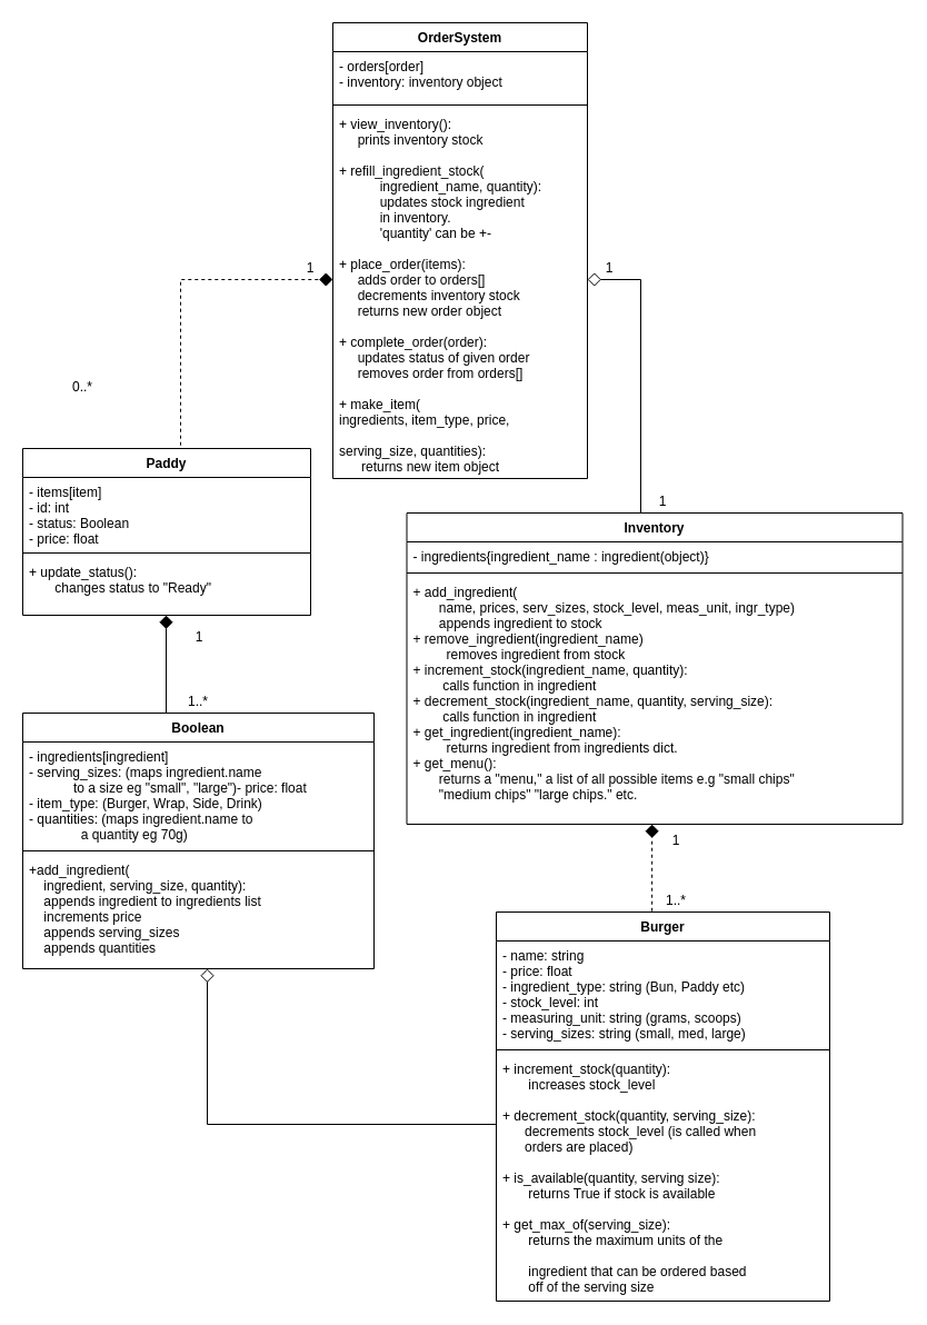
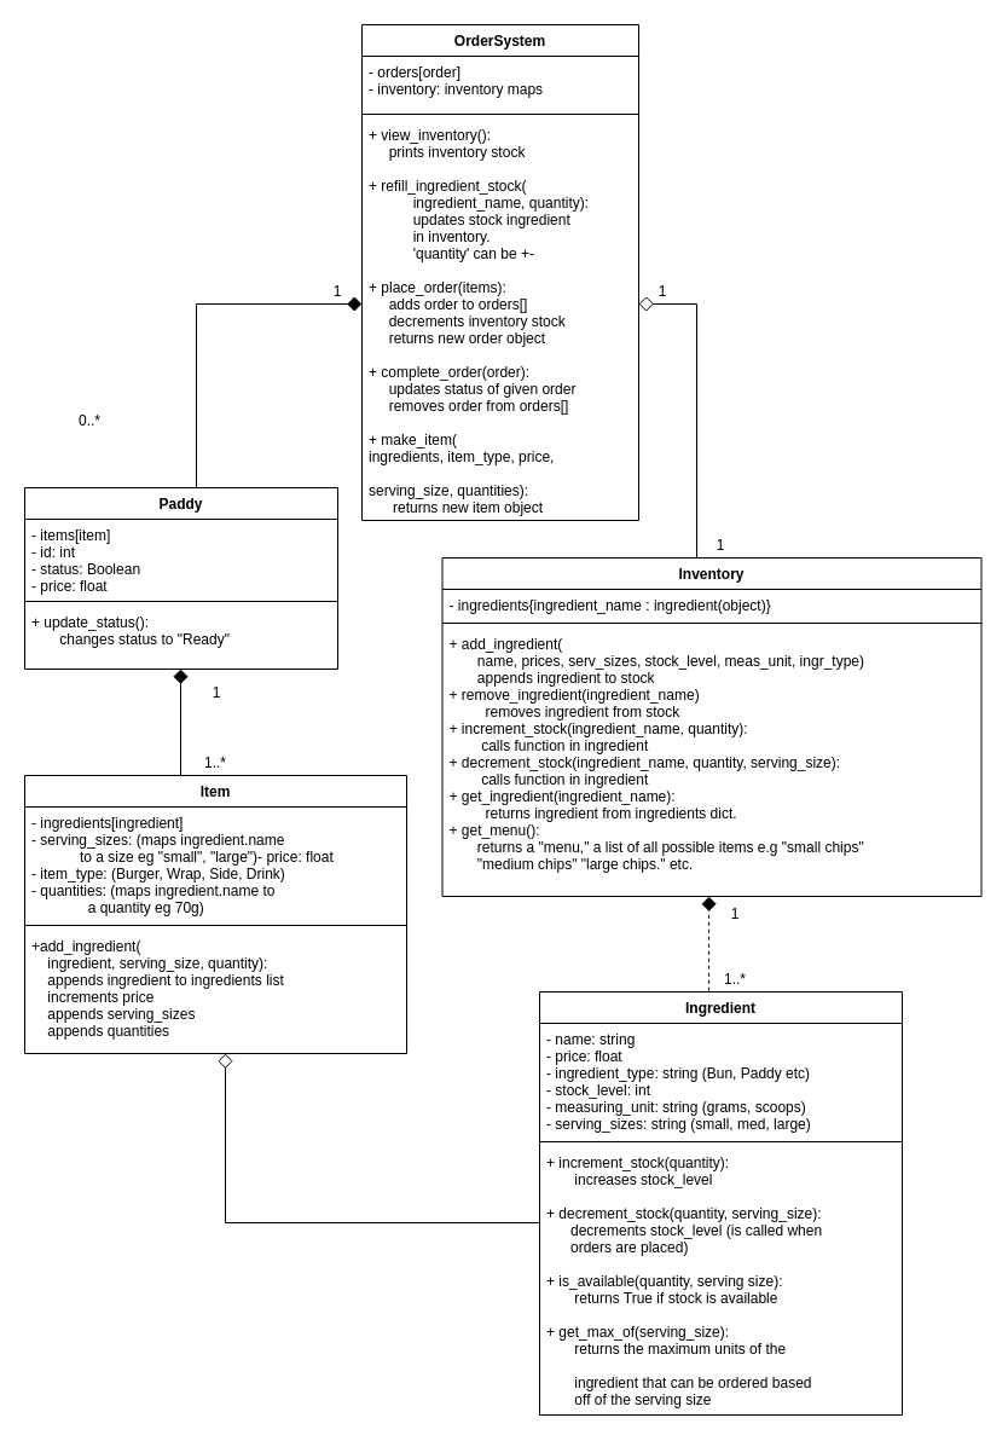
  <mxCell id="0" />
  <mxCell id="1" parent="0" />
- <mxCell id="2" style="edgeStyle=orthogonalEdgeStyle;rounded=0;orthogonalLoop=1;jettySize=auto;html=1;endArrow=diamond;endFill=1;endSize=10;exitX=0.471;exitY=0.008;exitDx=0;exitDy=0;exitPerimeter=0;dashed=1;" parent="1" source="19" target="3" edge="1"><mxGeometry relative="1" as="geometry"><Array as="points"><mxPoint x="162" y="251" /></Array></mxGeometry></mxCell>
+ <mxCell id="2" style="edgeStyle=orthogonalEdgeStyle;rounded=0;orthogonalLoop=1;jettySize=auto;html=1;endArrow=diamond;endFill=1;endSize=10;exitX=0.471;exitY=0.008;exitDx=0;exitDy=0;exitPerimeter=0;" parent="1" source="19" target="3" edge="1"><mxGeometry relative="1" as="geometry"><Array as="points"><mxPoint x="162" y="251" /></Array></mxGeometry></mxCell>
  <mxCell id="3" value="OrderSystem" style="swimlane;fontStyle=1;align=center;verticalAlign=top;childLayout=stackLayout;horizontal=1;startSize=26;horizontalStack=0;resizeParent=1;resizeParentMax=0;resizeLast=0;collapsible=1;marginBottom=0;" parent="1" vertex="1"><mxGeometry x="299" y="20" width="229" height="410" as="geometry" /></mxCell>
- <mxCell id="4" value="- orders[order]&#10;- inventory: inventory object&#10;&#10;&#10;" style="text;strokeColor=none;fillColor=none;align=left;verticalAlign=top;spacingLeft=4;spacingRight=4;overflow=hidden;rotatable=0;points=[[0,0.5],[1,0.5]];portConstraint=eastwest;" parent="3" vertex="1"><mxGeometry y="26" width="229" height="44" as="geometry" /></mxCell>
+ <mxCell id="4" value="- orders[order]&#10;- inventory: inventory maps&#10;&#10;&#10;" style="text;strokeColor=none;fillColor=none;align=left;verticalAlign=top;spacingLeft=4;spacingRight=4;overflow=hidden;rotatable=0;points=[[0,0.5],[1,0.5]];portConstraint=eastwest;" parent="3" vertex="1"><mxGeometry y="26" width="229" height="44" as="geometry" /></mxCell>
  <mxCell id="5" value="" style="line;strokeWidth=1;fillColor=none;align=left;verticalAlign=middle;spacingTop=-1;spacingLeft=3;spacingRight=3;rotatable=0;labelPosition=right;points=[];portConstraint=eastwest;" parent="3" vertex="1"><mxGeometry y="70" width="229" height="8" as="geometry" /></mxCell>
  <mxCell id="6" value="+ view_inventory():&#10;     prints inventory stock&#10;&#10;+ refill_ingredient_stock(&#10;           ingredient_name, quantity):&#10;           updates stock ingredient &#10;           in inventory.           &#10;           'quantity' can be +-&#10; &#10;+ place_order(items):&#10;     adds order to orders[]&#10;     decrements inventory stock&#10;     returns new order object&#10;&#10;+ complete_order(order):&#10;     updates status of given order&#10;     removes order from orders[]&#10;&#10;+ make_item(&#10;ingredients, item_type, price, &#10;&#10;serving_size, quantities):&#10;      returns new item object&#10;&#10;&#10;&#10;&#10;&#10;&#10;" style="text;strokeColor=none;fillColor=none;align=left;verticalAlign=top;spacingLeft=4;spacingRight=4;overflow=hidden;rotatable=0;points=[[0,0.5],[1,0.5]];portConstraint=eastwest;" parent="3" vertex="1"><mxGeometry y="78" width="229" height="332" as="geometry" /></mxCell>
  <mxCell id="7" style="edgeStyle=orthogonalEdgeStyle;rounded=0;orthogonalLoop=1;jettySize=auto;html=1;endArrow=diamond;endFill=1;endSize=10;exitX=0.5;exitY=0;exitDx=0;exitDy=0;" parent="1" source="9" target="22" edge="1"><mxGeometry relative="1" as="geometry"><Array as="points"><mxPoint x="149" y="641" /></Array></mxGeometry></mxCell>
  <mxCell id="8" style="edgeStyle=orthogonalEdgeStyle;rounded=0;orthogonalLoop=1;jettySize=auto;html=1;entryX=0;entryY=0.5;entryDx=0;entryDy=0;endArrow=none;endFill=0;endSize=10;startArrow=diamond;startFill=0;startSize=10;" parent="1" source="9" target="32" edge="1"><mxGeometry relative="1" as="geometry"><Array as="points"><mxPoint x="186" y="1011" /><mxPoint x="446" y="1011" /></Array><mxPoint x="466" y="913.714" as="targetPoint" /></mxGeometry></mxCell>
- <mxCell id="9" value="Boolean" style="swimlane;fontStyle=1;align=center;verticalAlign=top;childLayout=stackLayout;horizontal=1;startSize=26;horizontalStack=0;resizeParent=1;resizeParentMax=0;resizeLast=0;collapsible=1;marginBottom=0;" parent="1" vertex="1"><mxGeometry x="20" y="641" width="316" height="230" as="geometry" /></mxCell>
+ <mxCell id="9" value="Item" style="swimlane;fontStyle=1;align=center;verticalAlign=top;childLayout=stackLayout;horizontal=1;startSize=26;horizontalStack=0;resizeParent=1;resizeParentMax=0;resizeLast=0;collapsible=1;marginBottom=0;" parent="1" vertex="1"><mxGeometry x="20" y="641" width="316" height="230" as="geometry" /></mxCell>
  <mxCell id="10" value="- ingredients[ingredient]&#10;- serving_sizes: (maps ingredient.name&#10;            to a size eg &quot;small&quot;, &quot;large&quot;)- price: float&#10;- item_type: (Burger, Wrap, Side, Drink)&#10;- quantities: (maps ingredient.name to&#10;              a quantity eg 70g)&#10;" style="text;strokeColor=none;fillColor=none;align=left;verticalAlign=top;spacingLeft=4;spacingRight=4;overflow=hidden;rotatable=0;points=[[0,0.5],[1,0.5]];portConstraint=eastwest;" parent="9" vertex="1"><mxGeometry y="26" width="316" height="94" as="geometry" /></mxCell>
  <mxCell id="11" value="" style="line;strokeWidth=1;fillColor=none;align=left;verticalAlign=middle;spacingTop=-1;spacingLeft=3;spacingRight=3;rotatable=0;labelPosition=right;points=[];portConstraint=eastwest;" parent="9" vertex="1"><mxGeometry y="120" width="316" height="8" as="geometry" /></mxCell>
  <mxCell id="12" value="+add_ingredient(&#10;    ingredient, serving_size, quantity):&#10;    appends ingredient to ingredients list&#10;    increments price&#10;    appends serving_sizes&#10;    appends quantities&#10;&#10;&#10;&#10;" style="text;strokeColor=none;fillColor=none;align=left;verticalAlign=top;spacingLeft=4;spacingRight=4;overflow=hidden;rotatable=0;points=[[0,0.5],[1,0.5]];portConstraint=eastwest;" parent="9" vertex="1"><mxGeometry y="128" width="316" height="102" as="geometry" /></mxCell>
  <mxCell id="13" style="edgeStyle=orthogonalEdgeStyle;rounded=0;orthogonalLoop=1;jettySize=auto;html=1;endArrow=diamond;endFill=0;endSize=10;" parent="1" source="15" target="6" edge="1"><mxGeometry relative="1" as="geometry"><Array as="points"><mxPoint x="576" y="251" /></Array></mxGeometry></mxCell>
  <mxCell id="14" style="edgeStyle=orthogonalEdgeStyle;rounded=0;orthogonalLoop=1;jettySize=auto;html=1;endArrow=diamond;endFill=1;exitX=0.467;exitY=0.015;exitDx=0;exitDy=0;endSize=10;exitPerimeter=0;dashed=1;" parent="1" source="31" target="15" edge="1"><mxGeometry relative="1" as="geometry"><Array as="points"><mxPoint x="586" y="721" /><mxPoint x="586" y="721" /></Array><mxPoint x="606" y="840.857" as="sourcePoint" /></mxGeometry></mxCell>
  <mxCell id="15" value="Inventory" style="swimlane;fontStyle=1;align=center;verticalAlign=top;childLayout=stackLayout;horizontal=1;startSize=26;horizontalStack=0;resizeParent=1;resizeParentMax=0;resizeLast=0;collapsible=1;marginBottom=0;" parent="1" vertex="1"><mxGeometry x="365.5" y="461" width="446" height="280" as="geometry" /></mxCell>
  <mxCell id="16" value="- ingredients{ingredient_name : ingredient(object)}&#10;&#10;" style="text;strokeColor=none;fillColor=none;align=left;verticalAlign=top;spacingLeft=4;spacingRight=4;overflow=hidden;rotatable=0;points=[[0,0.5],[1,0.5]];portConstraint=eastwest;" parent="15" vertex="1"><mxGeometry y="26" width="446" height="24" as="geometry" /></mxCell>
  <mxCell id="17" value="" style="line;strokeWidth=1;fillColor=none;align=left;verticalAlign=middle;spacingTop=-1;spacingLeft=3;spacingRight=3;rotatable=0;labelPosition=right;points=[];portConstraint=eastwest;" parent="15" vertex="1"><mxGeometry y="50" width="446" height="8" as="geometry" /></mxCell>
  <mxCell id="18" value="+ add_ingredient(&#10;       name, prices, serv_sizes, stock_level, meas_unit, ingr_type)          &#10;       appends ingredient to stock&#10;+ remove_ingredient(ingredient_name)&#10;         removes ingredient from stock&#10;+ increment_stock(ingredient_name, quantity):&#10;        calls function in ingredient&#10;+ decrement_stock(ingredient_name, quantity, serving_size):&#10;        calls function in ingredient&#10;+ get_ingredient(ingredient_name):&#10;         returns ingredient from ingredients dict.&#10;+ get_menu():&#10;       returns a &quot;menu,&quot; a list of all possible items e.g &quot;small chips&quot;&#10;       &quot;medium chips&quot; &quot;large chips.&quot; etc.        &#10;&#10;&#10;&#10;&#10;" style="text;strokeColor=none;fillColor=none;align=left;verticalAlign=top;spacingLeft=4;spacingRight=4;overflow=hidden;rotatable=0;points=[[0,0.5],[1,0.5]];portConstraint=eastwest;" parent="15" vertex="1"><mxGeometry y="58" width="446" height="222" as="geometry" /></mxCell>
  <mxCell id="19" value="Paddy" style="swimlane;fontStyle=1;align=center;verticalAlign=top;childLayout=stackLayout;horizontal=1;startSize=26;horizontalStack=0;resizeParent=1;resizeParentMax=0;resizeLast=0;collapsible=1;marginBottom=0;" parent="1" vertex="1"><mxGeometry x="20" y="403" width="259" height="150" as="geometry" /></mxCell>
  <mxCell id="20" value="- items[item]&#10;- id: int&#10;- status: Boolean&#10;- price: float&#10;" style="text;strokeColor=none;fillColor=none;align=left;verticalAlign=top;spacingLeft=4;spacingRight=4;overflow=hidden;rotatable=0;points=[[0,0.5],[1,0.5]];portConstraint=eastwest;" parent="19" vertex="1"><mxGeometry y="26" width="259" height="64" as="geometry" /></mxCell>
  <mxCell id="21" value="" style="line;strokeWidth=1;fillColor=none;align=left;verticalAlign=middle;spacingTop=-1;spacingLeft=3;spacingRight=3;rotatable=0;labelPosition=right;points=[];portConstraint=eastwest;" parent="19" vertex="1"><mxGeometry y="90" width="259" height="8" as="geometry" /></mxCell>
  <mxCell id="22" value="+ update_status():&#10;       changes status to &quot;Ready&quot;&#10;" style="text;strokeColor=none;fillColor=none;align=left;verticalAlign=top;spacingLeft=4;spacingRight=4;overflow=hidden;rotatable=0;points=[[0,0.5],[1,0.5]];portConstraint=eastwest;" parent="19" vertex="1"><mxGeometry y="98" width="259" height="52" as="geometry" /></mxCell>
  <mxCell id="23" value="0..*" style="text;html=1;strokeColor=none;fillColor=none;align=center;verticalAlign=middle;whiteSpace=wrap;rounded=0;" parent="1" vertex="1"><mxGeometry x="54" y="338" width="40" height="20" as="geometry" /></mxCell>
  <mxCell id="24" value="1" style="text;html=1;strokeColor=none;fillColor=none;align=center;verticalAlign=middle;whiteSpace=wrap;rounded=0;" parent="1" vertex="1"><mxGeometry x="259" y="231" width="40" height="20" as="geometry" /></mxCell>
  <mxCell id="25" value="&lt;div&gt;1&lt;/div&gt;" style="text;html=1;strokeColor=none;fillColor=none;align=center;verticalAlign=middle;whiteSpace=wrap;rounded=0;" parent="1" vertex="1"><mxGeometry x="528" y="231" width="40" height="20" as="geometry" /></mxCell>
  <mxCell id="26" value="1" style="text;html=1;strokeColor=none;fillColor=none;align=center;verticalAlign=middle;whiteSpace=wrap;rounded=0;" parent="1" vertex="1"><mxGeometry x="159" y="563" width="40" height="20" as="geometry" /></mxCell>
  <mxCell id="27" value="1..*" style="text;html=1;strokeColor=none;fillColor=none;align=center;verticalAlign=middle;whiteSpace=wrap;rounded=0;" parent="1" vertex="1"><mxGeometry x="158" y="621" width="40" height="20" as="geometry" /></mxCell>
  <mxCell id="28" value="&lt;div&gt;1&lt;/div&gt;" style="text;html=1;strokeColor=none;fillColor=none;align=center;verticalAlign=middle;whiteSpace=wrap;rounded=0;" parent="1" vertex="1"><mxGeometry x="576" y="441" width="40" height="20" as="geometry" /></mxCell>
  <mxCell id="29" value="&lt;div&gt;1&lt;/div&gt;" style="text;html=1;strokeColor=none;fillColor=none;align=center;verticalAlign=middle;whiteSpace=wrap;rounded=0;" parent="1" vertex="1"><mxGeometry x="587.5" y="746" width="40" height="20" as="geometry" /></mxCell>
  <mxCell id="30" value="&lt;div&gt;1..*&lt;/div&gt;" style="text;html=1;strokeColor=none;fillColor=none;align=center;verticalAlign=middle;whiteSpace=wrap;rounded=0;" parent="1" vertex="1"><mxGeometry x="587.5" y="800" width="40" height="20" as="geometry" /></mxCell>
- <mxCell id="31" value="Burger" style="swimlane;fontStyle=1;align=center;verticalAlign=top;childLayout=stackLayout;horizontal=1;startSize=26;horizontalStack=0;resizeParent=1;resizeParentMax=0;resizeLast=0;collapsible=1;marginBottom=0;" vertex="1" parent="1"><mxGeometry x="446" y="820" width="300" height="350" as="geometry" /></mxCell>
+ <mxCell id="31" value="Ingredient" style="swimlane;fontStyle=1;align=center;verticalAlign=top;childLayout=stackLayout;horizontal=1;startSize=26;horizontalStack=0;resizeParent=1;resizeParentMax=0;resizeLast=0;collapsible=1;marginBottom=0;" vertex="1" parent="1"><mxGeometry x="446" y="820" width="300" height="350" as="geometry" /></mxCell>
  <mxCell id="32" value="- name: string&#10;- price: float&#10;- ingredient_type: string (Bun, Paddy etc)&#10;- stock_level: int&#10;- measuring_unit: string (grams, scoops)&#10;- serving_sizes: string (small, med, large)&#10;&#10;" style="text;strokeColor=none;fillColor=none;align=left;verticalAlign=top;spacingLeft=4;spacingRight=4;overflow=hidden;rotatable=0;points=[[0,0.5],[1,0.5]];portConstraint=eastwest;" vertex="1" parent="31"><mxGeometry y="26" width="300" height="94" as="geometry" /></mxCell>
  <mxCell id="33" value="" style="line;strokeWidth=1;fillColor=none;align=left;verticalAlign=middle;spacingTop=-1;spacingLeft=3;spacingRight=3;rotatable=0;labelPosition=right;points=[];portConstraint=eastwest;" vertex="1" parent="31"><mxGeometry y="120" width="300" height="8" as="geometry" /></mxCell>
  <mxCell id="34" value="+ increment_stock(quantity):&#10;       increases stock_level&#10;&#10;+ decrement_stock(quantity, serving_size):&#10;      decrements stock_level (is called when&#10;      orders are placed)&#10;&#10;+ is_available(quantity, serving size):&#10;       returns True if stock is available&#10;&#10;+ get_max_of(serving_size):&#10;       returns the maximum units of the&#10;&#10;       ingredient that can be ordered based&#10;       off of the serving size&#10;     &#10;" style="text;strokeColor=none;fillColor=none;align=left;verticalAlign=top;spacingLeft=4;spacingRight=4;overflow=hidden;rotatable=0;points=[[0,0.5],[1,0.5]];portConstraint=eastwest;" vertex="1" parent="31"><mxGeometry y="128" width="300" height="222" as="geometry" /></mxCell>
